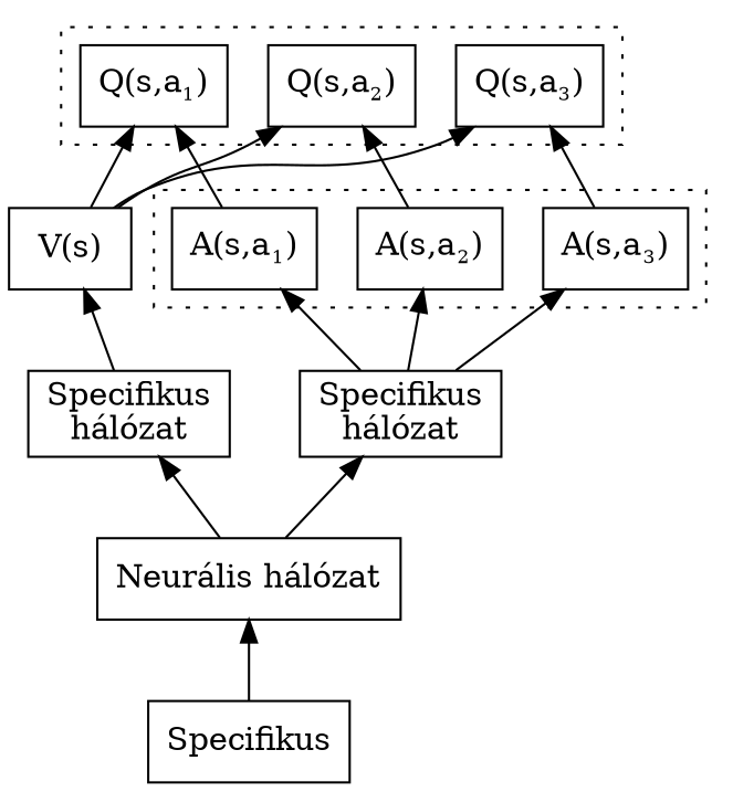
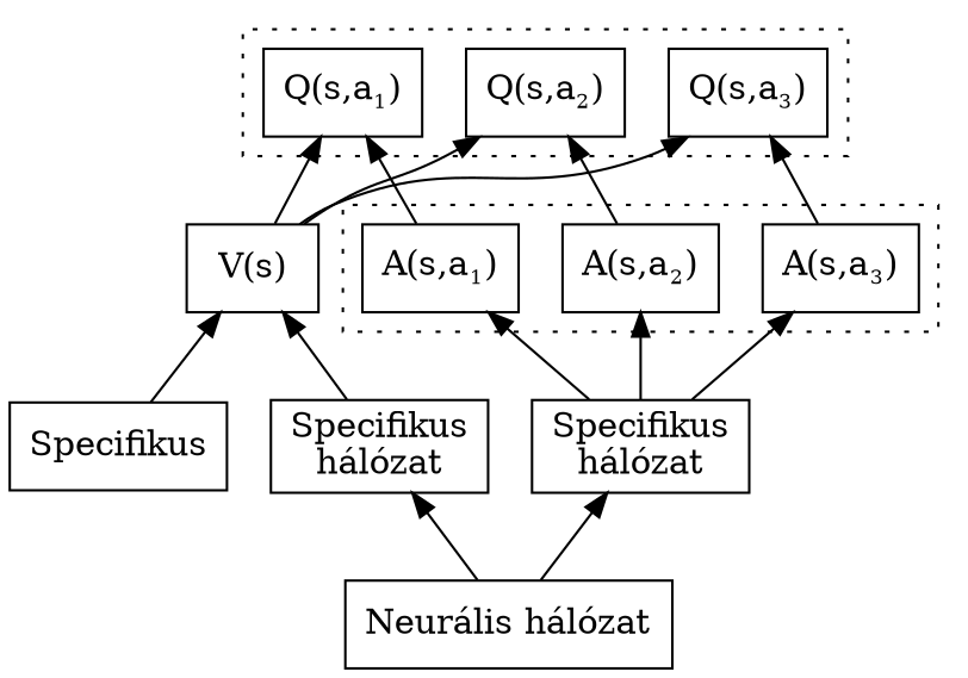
  digraph {
    rankdir=BT
    node [shape=rectangle]
    n1 [label=<A(s,a<sub><font point-size="10">1</font></sub>)>]
    n2 [label=<A(s,a<sub><font point-size="10">3</font></sub>)>]
    n3 [label=<A(s,a<sub><font point-size="10">2</font></sub>)>]
    n4 [label=<Q(s,a<sub><font point-size="10">1</font></sub>)>]
    n5 [label=<Q(s,a<sub><font point-size="10">3</font></sub>)>]
    n6 [label=<Q(s,a<sub><font point-size="10">2</font></sub>)>]
    n7 [label=Specifikus]
    n8 [label="Neurális hálózat"]
    n9 [label="Specifikus\nhálózat"]
    n10 [label="Specifikus\nhálózat"]
    n11 [label="V(s)"]
    subgraph cluster_1 {
      style=dotted
      n1
      n2
      n3
    }
    subgraph cluster_2 {
      style=dotted
      n4
      n5
      n6
    }
    n1 -> n4
    n2 -> n5
    n3 -> n6
-   n7 -> n8
+   n7 -> n11
    n8 -> n9
    n8 -> n10
    n9 -> n11
    n10 -> n1
    n10 -> n2
    n10 -> n3
    n11 -> n4
    n11 -> n5
    n11 -> n6
  }
